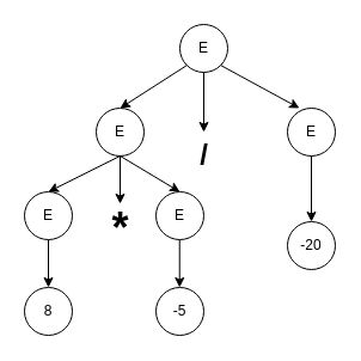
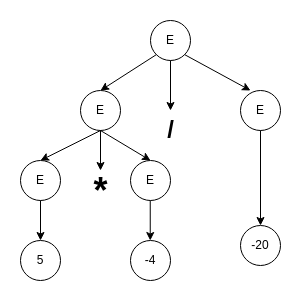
  <mxCell id="0" />
  <mxCell id="1" parent="0" />
  <mxCell id="2" value="E" style="ellipse;whiteSpace=wrap;html=1;aspect=fixed;" vertex="1" parent="1"><mxGeometry x="150" y="20" width="40" height="40" as="geometry" /></mxCell>
  <mxCell id="3" value="" style="endArrow=classic;html=1;rounded=0;exitX=0;exitY=1;exitDx=0;exitDy=0;" edge="1" parent="1" source="2"><mxGeometry width="50" height="50" relative="1" as="geometry"><mxPoint x="40" y="180" as="sourcePoint" /><mxPoint x="100" y="90" as="targetPoint" /></mxGeometry></mxCell>
  <mxCell id="4" value="E" style="ellipse;whiteSpace=wrap;html=1;aspect=fixed;" vertex="1" parent="1"><mxGeometry x="240" y="90" width="40" height="40" as="geometry" /></mxCell>
  <mxCell id="5" value="" style="endArrow=classic;html=1;rounded=0;exitX=1;exitY=1;exitDx=0;exitDy=0;" edge="1" parent="1" source="2"><mxGeometry width="50" height="50" relative="1" as="geometry"><mxPoint x="200" y="140" as="sourcePoint" /><mxPoint x="250" y="90" as="targetPoint" /></mxGeometry></mxCell>
  <mxCell id="6" value="E" style="ellipse;whiteSpace=wrap;html=1;aspect=fixed;" vertex="1" parent="1"><mxGeometry x="80" y="90" width="40" height="40" as="geometry" /></mxCell>
  <mxCell id="7" value="" style="endArrow=classic;html=1;rounded=0;exitX=0.5;exitY=1;exitDx=0;exitDy=0;" edge="1" parent="1" source="2"><mxGeometry width="50" height="50" relative="1" as="geometry"><mxPoint x="120" y="160" as="sourcePoint" /><mxPoint x="170" y="110" as="targetPoint" /></mxGeometry></mxCell>
  <mxCell id="8" value="&lt;font style=&quot;font-size: 36px;&quot;&gt;*&lt;/font&gt;" style="text;strokeColor=none;fillColor=none;html=1;fontSize=24;fontStyle=1;verticalAlign=middle;align=center;" vertex="1" parent="1"><mxGeometry x="50" y="170" width="100" height="40" as="geometry" /></mxCell>
  <mxCell id="9" value="" style="endArrow=classic;html=1;rounded=0;exitX=0.5;exitY=1;exitDx=0;exitDy=0;entryX=0.5;entryY=0;entryDx=0;entryDy=0;" edge="1" parent="1" source="4" target="16"><mxGeometry width="50" height="50" relative="1" as="geometry"><mxPoint x="50" y="230" as="sourcePoint" /><mxPoint x="100" y="180" as="targetPoint" /></mxGeometry></mxCell>
  <mxCell id="10" value="" style="endArrow=classic;html=1;rounded=0;exitX=0.5;exitY=1;exitDx=0;exitDy=0;entryX=0.5;entryY=0;entryDx=0;entryDy=0;" edge="1" parent="1" source="6" target="14"><mxGeometry width="50" height="50" relative="1" as="geometry"><mxPoint x="40" y="220" as="sourcePoint" /><mxPoint x="60" y="160" as="targetPoint" /></mxGeometry></mxCell>
  <mxCell id="11" value="" style="endArrow=classic;html=1;rounded=0;exitX=0.5;exitY=1;exitDx=0;exitDy=0;entryX=0.5;entryY=0;entryDx=0;entryDy=0;" edge="1" parent="1" source="6" target="15"><mxGeometry width="50" height="50" relative="1" as="geometry"><mxPoint x="100" y="200" as="sourcePoint" /><mxPoint x="140" y="160" as="targetPoint" /></mxGeometry></mxCell>
  <mxCell id="12" value="&lt;font style=&quot;font-size: 24px;&quot;&gt;/&lt;/font&gt;" style="text;strokeColor=none;fillColor=none;html=1;fontSize=24;fontStyle=1;verticalAlign=middle;align=center;" vertex="1" parent="1"><mxGeometry x="120" y="110" width="100" height="40" as="geometry" /></mxCell>
  <mxCell id="13" value="" style="endArrow=classic;html=1;rounded=0;" edge="1" parent="1"><mxGeometry width="50" height="50" relative="1" as="geometry"><mxPoint x="100" y="130" as="sourcePoint" /><mxPoint x="100" y="170" as="targetPoint" /></mxGeometry></mxCell>
  <mxCell id="14" value="E" style="ellipse;whiteSpace=wrap;html=1;aspect=fixed;" vertex="1" parent="1"><mxGeometry x="20" y="160" width="40" height="40" as="geometry" /></mxCell>
  <mxCell id="15" value="E" style="ellipse;whiteSpace=wrap;html=1;aspect=fixed;" vertex="1" parent="1"><mxGeometry x="130" y="160" width="40" height="40" as="geometry" /></mxCell>
- <mxCell id="16" value="-20" style="ellipse;whiteSpace=wrap;html=1;aspect=fixed;" vertex="1" parent="1"><mxGeometry x="240" y="185" width="40" height="40" as="geometry" /></mxCell>
+ <mxCell id="16" value="-20" style="ellipse;whiteSpace=wrap;html=1;aspect=fixed;" vertex="1" parent="1"><mxGeometry x="240" y="225" width="40" height="40" as="geometry" /></mxCell>
  <mxCell id="17" value="" style="endArrow=classic;html=1;rounded=0;" edge="1" parent="1"><mxGeometry width="50" height="50" relative="1" as="geometry"><mxPoint x="40" y="200" as="sourcePoint" /><mxPoint x="40" y="240" as="targetPoint" /></mxGeometry></mxCell>
  <mxCell id="18" value="" style="endArrow=classic;html=1;rounded=0;" edge="1" parent="1"><mxGeometry width="50" height="50" relative="1" as="geometry"><mxPoint x="149.74" y="200" as="sourcePoint" /><mxPoint x="149.74" y="240" as="targetPoint" /></mxGeometry></mxCell>
- <mxCell id="19" value="8" style="ellipse;whiteSpace=wrap;html=1;aspect=fixed;" vertex="1" parent="1"><mxGeometry x="20" y="240" width="40" height="40" as="geometry" /></mxCell>
- <mxCell id="20" value="-5" style="ellipse;whiteSpace=wrap;html=1;aspect=fixed;" vertex="1" parent="1"><mxGeometry x="130" y="240" width="40" height="40" as="geometry" /></mxCell>
+ <mxCell id="19" value="5" style="ellipse;whiteSpace=wrap;html=1;aspect=fixed;" vertex="1" parent="1"><mxGeometry x="20" y="240" width="40" height="40" as="geometry" /></mxCell>
+ <mxCell id="20" value="-4" style="ellipse;whiteSpace=wrap;html=1;aspect=fixed;" vertex="1" parent="1"><mxGeometry x="130" y="240" width="40" height="40" as="geometry" /></mxCell>
